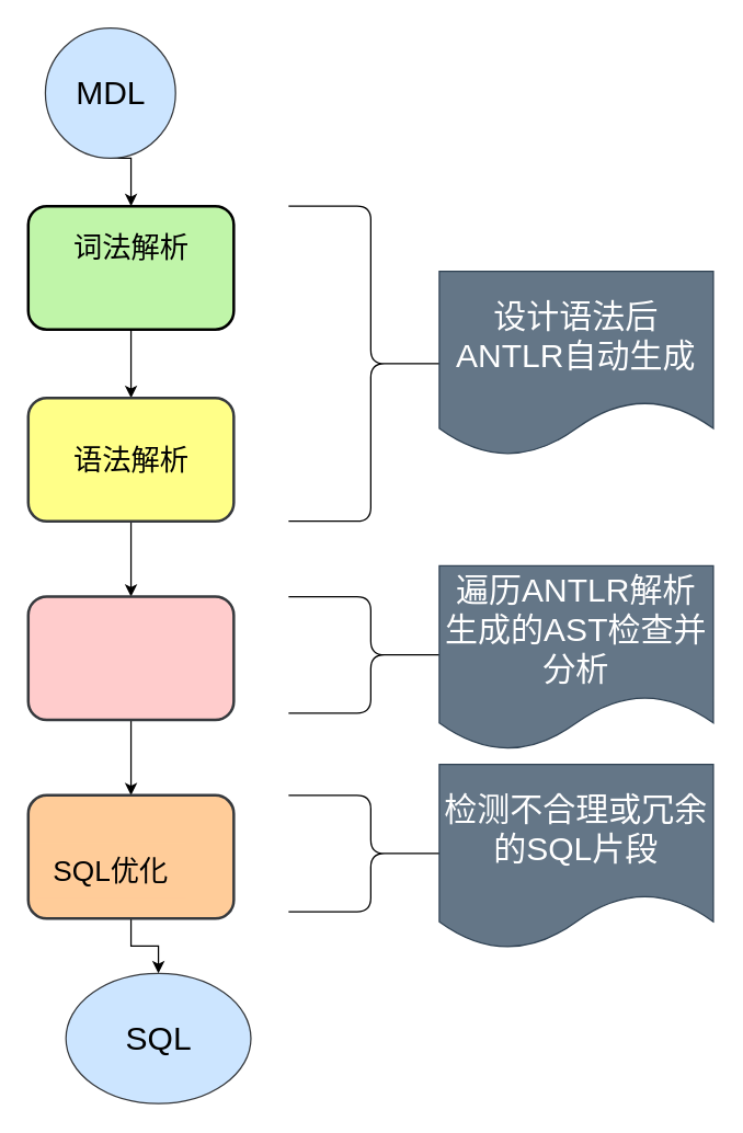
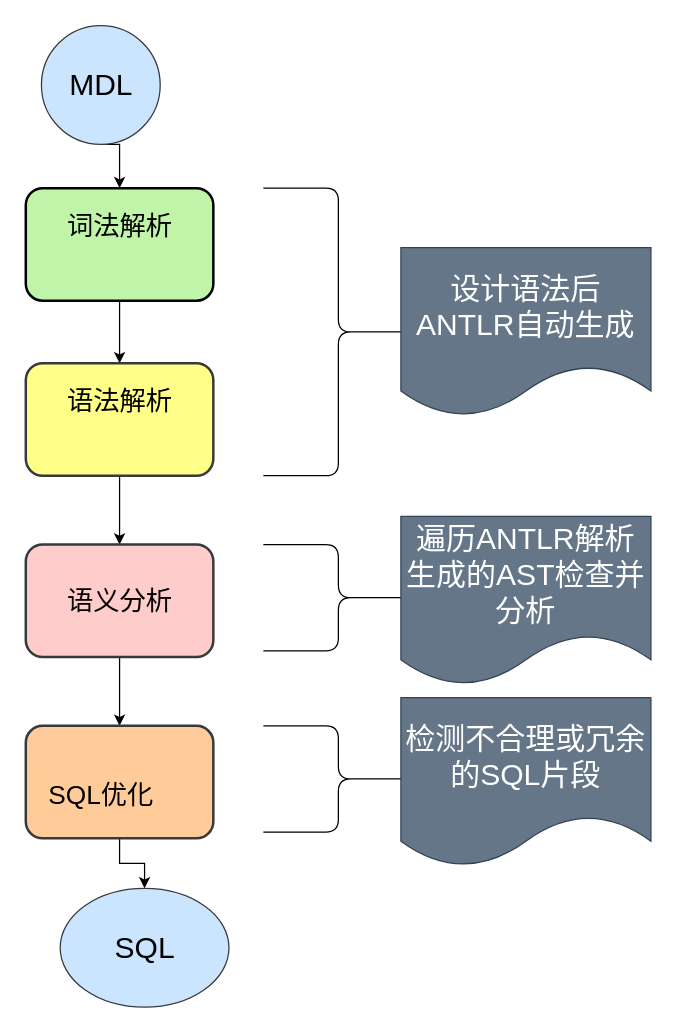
  <mxCell id="0" />
  <mxCell id="1" parent="0" />
  <mxCell id="2" style="edgeStyle=orthogonalEdgeStyle;rounded=0;orthogonalLoop=1;jettySize=auto;html=1;exitX=0.5;exitY=1;exitDx=0;exitDy=0;" edge="1" parent="1" source="3" target="8"><mxGeometry relative="1" as="geometry" /></mxCell>
  <mxCell id="3" value="" style="strokeWidth=2;dashed=0;align=center;fontSize=12;shape=rect;verticalLabelPosition=bottom;verticalAlign=top;fillColor=#c0f5a9;fontColor=default;rounded=1;" parent="1" vertex="1"><mxGeometry x="20" y="150" width="150" height="90" as="geometry" /></mxCell>
  <mxCell id="4" value="&lt;span style=&quot;font-size: 21px;&quot;&gt;词法解析&lt;/span&gt;" style="text;html=1;resizable=0;autosize=1;align=center;verticalAlign=middle;points=[];fillColor=none;strokeColor=none;rounded=0;fontColor=default;" parent="1" vertex="1"><mxGeometry x="40" y="160" width="110" height="40" as="geometry" /></mxCell>
  <mxCell id="5" style="edgeStyle=orthogonalEdgeStyle;rounded=0;orthogonalLoop=1;jettySize=auto;html=1;exitX=0.5;exitY=1;exitDx=0;exitDy=0;entryX=0.5;entryY=0;entryDx=0;entryDy=0;" edge="1" parent="1" source="6" target="3"><mxGeometry relative="1" as="geometry" /></mxCell>
  <mxCell id="6" value="&lt;font style=&quot;font-size: 24px;&quot;&gt;MDL&lt;/font&gt;" style="ellipse;whiteSpace=wrap;html=1;aspect=fixed;fillColor=#cce5ff;strokeColor=#36393d;" vertex="1" parent="1"><mxGeometry x="32.5" y="20" width="95" height="95" as="geometry" /></mxCell>
  <mxCell id="7" style="edgeStyle=orthogonalEdgeStyle;rounded=0;orthogonalLoop=1;jettySize=auto;html=1;exitX=0.5;exitY=1;exitDx=0;exitDy=0;entryX=0.5;entryY=0;entryDx=0;entryDy=0;" edge="1" parent="1" source="8" target="11"><mxGeometry relative="1" as="geometry" /></mxCell>
  <mxCell id="8" value="" style="strokeWidth=2;dashed=0;align=center;fontSize=12;shape=rect;verticalLabelPosition=bottom;verticalAlign=top;fillColor=#ffff88;rounded=1;strokeColor=#36393d;" vertex="1" parent="1"><mxGeometry x="20" y="290" width="150" height="90" as="geometry" /></mxCell>
- <mxCell id="9" value="&lt;span style=&quot;font-size: 21px;&quot;&gt;语法解析&lt;/span&gt;" style="text;html=1;resizable=0;autosize=1;align=center;verticalAlign=middle;points=[];fillColor=none;strokeColor=none;rounded=0;fontColor=default;" vertex="1" parent="1"><mxGeometry x="40" y="315" width="110" height="40" as="geometry" /></mxCell>
+ <mxCell id="9" value="&lt;span style=&quot;font-size: 21px;&quot;&gt;语法解析&lt;/span&gt;" style="text;html=1;resizable=0;autosize=1;align=center;verticalAlign=middle;points=[];fillColor=none;strokeColor=none;rounded=0;fontColor=default;" vertex="1" parent="1"><mxGeometry x="40" y="300" width="110" height="40" as="geometry" /></mxCell>
  <mxCell id="10" style="edgeStyle=orthogonalEdgeStyle;rounded=0;orthogonalLoop=1;jettySize=auto;html=1;exitX=0.5;exitY=1;exitDx=0;exitDy=0;" edge="1" parent="1" source="11" target="14"><mxGeometry relative="1" as="geometry" /></mxCell>
  <mxCell id="11" value="" style="strokeWidth=2;dashed=0;align=center;fontSize=12;shape=rect;verticalLabelPosition=bottom;verticalAlign=top;fillColor=#ffcccc;rounded=1;strokeColor=#36393d;" vertex="1" parent="1"><mxGeometry x="20" y="435" width="150" height="90" as="geometry" /></mxCell>
+ <mxCell id="12" value="&lt;span style=&quot;font-size: 21px;&quot;&gt;语义分析&lt;/span&gt;" style="text;html=1;resizable=0;autosize=1;align=center;verticalAlign=middle;points=[];fillColor=none;strokeColor=none;rounded=0;fontColor=default;" vertex="1" parent="1"><mxGeometry x="40" y="460" width="110" height="40" as="geometry" /></mxCell>
  <mxCell id="13" style="edgeStyle=orthogonalEdgeStyle;rounded=0;orthogonalLoop=1;jettySize=auto;html=1;exitX=0.5;exitY=1;exitDx=0;exitDy=0;entryX=0.5;entryY=0;entryDx=0;entryDy=0;" edge="1" parent="1" source="14" target="16"><mxGeometry relative="1" as="geometry" /></mxCell>
  <mxCell id="14" value="" style="strokeWidth=2;dashed=0;align=center;fontSize=12;shape=rect;verticalLabelPosition=bottom;verticalAlign=top;fillColor=#ffcc99;rounded=1;strokeColor=#36393d;" vertex="1" parent="1"><mxGeometry x="20" y="580" width="150" height="90" as="geometry" /></mxCell>
  <mxCell id="15" value="&lt;span style=&quot;font-size: 21px;&quot;&gt;SQL优化&lt;/span&gt;" style="text;html=1;resizable=0;autosize=1;align=center;verticalAlign=middle;points=[];fillColor=#ffcc99;strokeColor=none;rounded=0;" vertex="1" parent="1"><mxGeometry x="25" y="615" width="110" height="40" as="geometry" /></mxCell>
  <mxCell id="16" value="&lt;font style=&quot;font-size: 24px;&quot;&gt;SQL&lt;/font&gt;" style="ellipse;whiteSpace=wrap;html=1;aspect=fixed;fillColor=#cce5ff;strokeColor=#36393d;" vertex="1" parent="1"><mxGeometry x="47.5" y="710" width="135" height="95" as="geometry" /></mxCell>
  <mxCell id="17" value="" style="shape=curlyBracket;whiteSpace=wrap;html=1;rounded=1;flipH=1;labelPosition=right;verticalLabelPosition=middle;align=left;verticalAlign=middle;" vertex="1" parent="1"><mxGeometry x="210" y="150" width="120" height="230" as="geometry" /></mxCell>
  <mxCell id="18" value="&lt;font style=&quot;font-size: 24px;&quot;&gt;设计语法后ANTLR自动生成&lt;/font&gt;" style="shape=document;whiteSpace=wrap;html=1;boundedLbl=1;fillColor=#647687;strokeColor=#314354;fontColor=#ffffff;" vertex="1" parent="1"><mxGeometry x="320" y="197.5" width="200" height="135" as="geometry" /></mxCell>
  <mxCell id="19" value="" style="shape=curlyBracket;whiteSpace=wrap;html=1;rounded=1;flipH=1;labelPosition=right;verticalLabelPosition=middle;align=left;verticalAlign=middle;" vertex="1" parent="1"><mxGeometry x="210" y="435" width="120" height="85" as="geometry" /></mxCell>
  <mxCell id="20" value="&lt;font style=&quot;font-size: 24px;&quot;&gt;遍历ANTLR解析生成的AST检查并分析&lt;/font&gt;" style="shape=document;whiteSpace=wrap;html=1;boundedLbl=1;fillColor=#647687;strokeColor=#314354;fontColor=#ffffff;" vertex="1" parent="1"><mxGeometry x="320" y="412.5" width="200" height="135" as="geometry" /></mxCell>
  <mxCell id="21" value="" style="shape=curlyBracket;whiteSpace=wrap;html=1;rounded=1;flipH=1;labelPosition=right;verticalLabelPosition=middle;align=left;verticalAlign=middle;" vertex="1" parent="1"><mxGeometry x="210" y="580" width="120" height="85" as="geometry" /></mxCell>
  <mxCell id="22" value="&lt;span style=&quot;font-size: 24px;&quot;&gt;检测不合理或冗余的SQL片段&lt;/span&gt;" style="shape=document;whiteSpace=wrap;html=1;boundedLbl=1;fillColor=#647687;strokeColor=#314354;fontColor=#ffffff;" vertex="1" parent="1"><mxGeometry x="320" y="557.5" width="200" height="135" as="geometry" /></mxCell>
